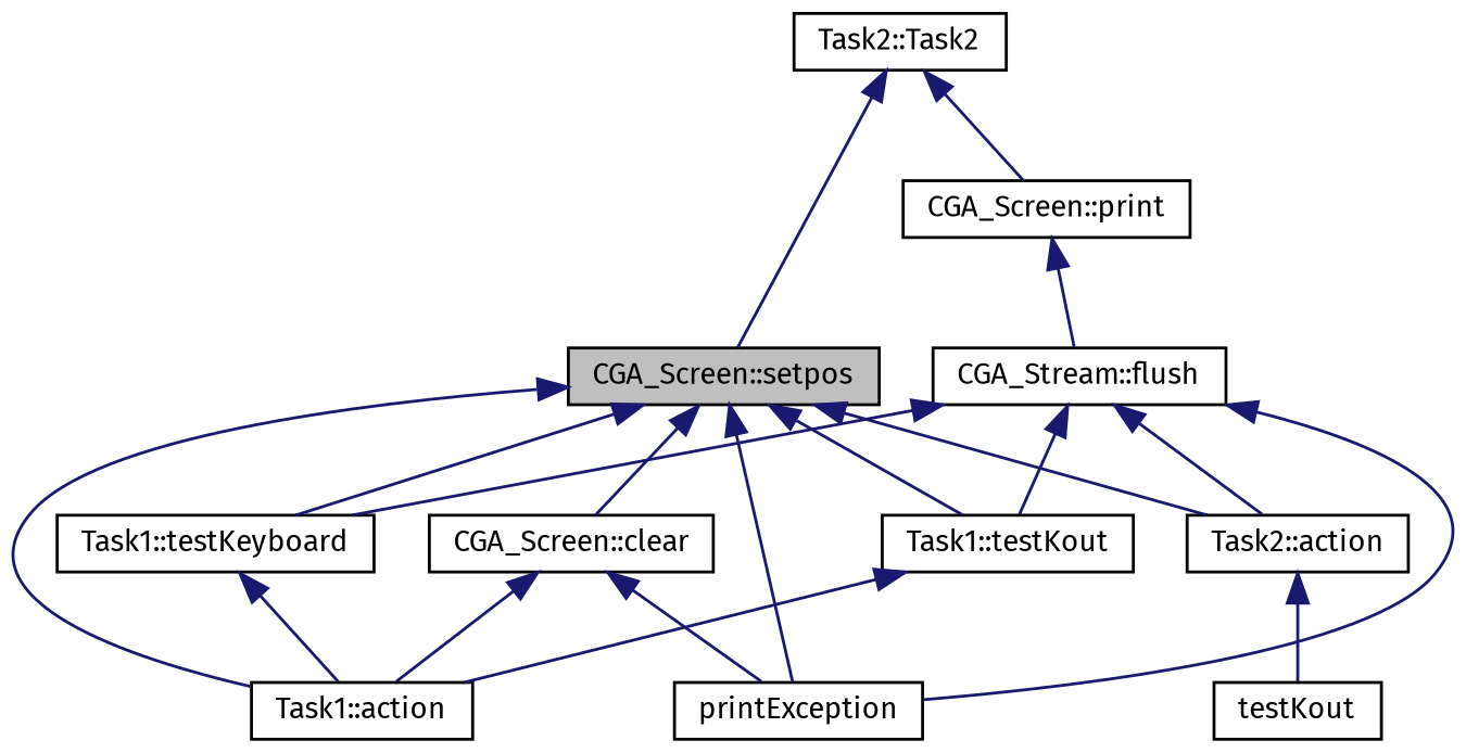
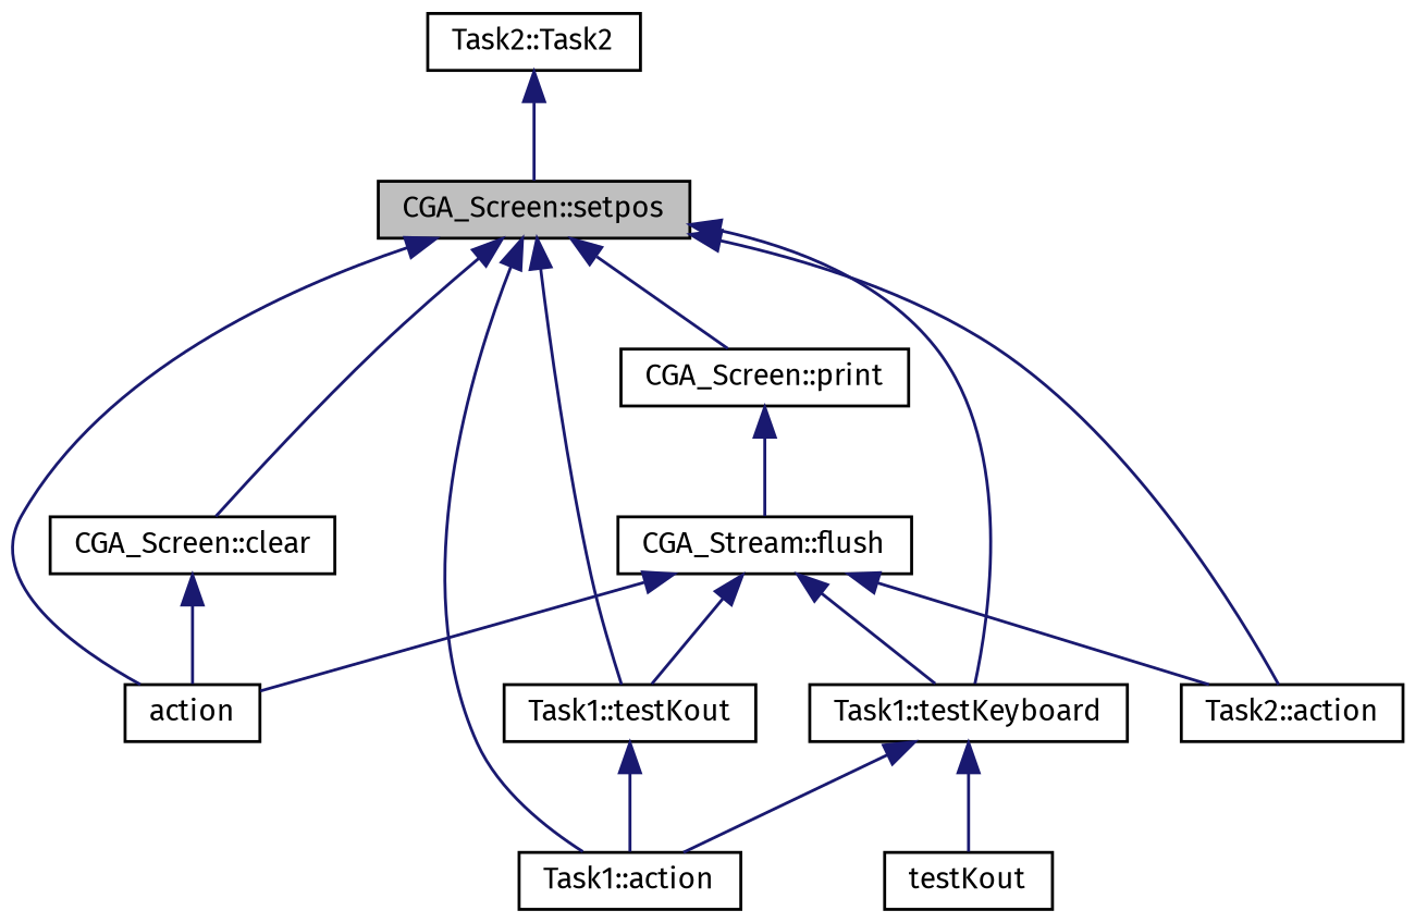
  digraph {
    fontname="Fira Sans"
    rankdir=TB
    node [color=black fontname="Fira Sans" fontsize=10 shape=record]
    edge [color=midnightblue dir=back fontname="Fira Sans" fontsize=10 labelfontname=Helvetica labelfontsize=10 style=solid]
    n1 [fillcolor=grey75 fontcolor=black height=0.2 label="CGA_Screen::setpos" style=filled width=0.4]
    n2 [height=0.2 label="CGA_Screen::print" width=0.4]
-   n3 [height=0.2 label=printException width=0.4]
+   n3 [height=0.2 label=action width=0.4]
    n4 [height=0.2 label="Task1::testKout" width=0.4]
    n5 [height=0.2 label="Task1::action" width=0.4]
    n6 [height=0.2 label="Task1::testKeyboard" width=0.4]
    n7 [height=0.2 label="Task2::action" width=0.4]
    n8 [height=0.2 label="CGA_Screen::clear" width=0.4]
    n9 [height=0.2 label="CGA_Stream::flush" width=0.4]
    n10 [height=0.2 label=testKout width=0.4]
    n11 [height=0.2 label="Task2::Task2" width=0.4]
-   n11 -> n2
+   n1 -> n2
    n1 -> n3
    n1 -> n4
    n1 -> n5
    n1 -> n6
    n1 -> n7
    n1 -> n8
    n2 -> n9
    n4 -> n5
    n6 -> n5
-   n7 -> n10
+   n6 -> n10
    n8 -> n3
-   n8 -> n5
    n9 -> n3
    n9 -> n4
    n9 -> n6
    n9 -> n7
    n11 -> n1
  }
